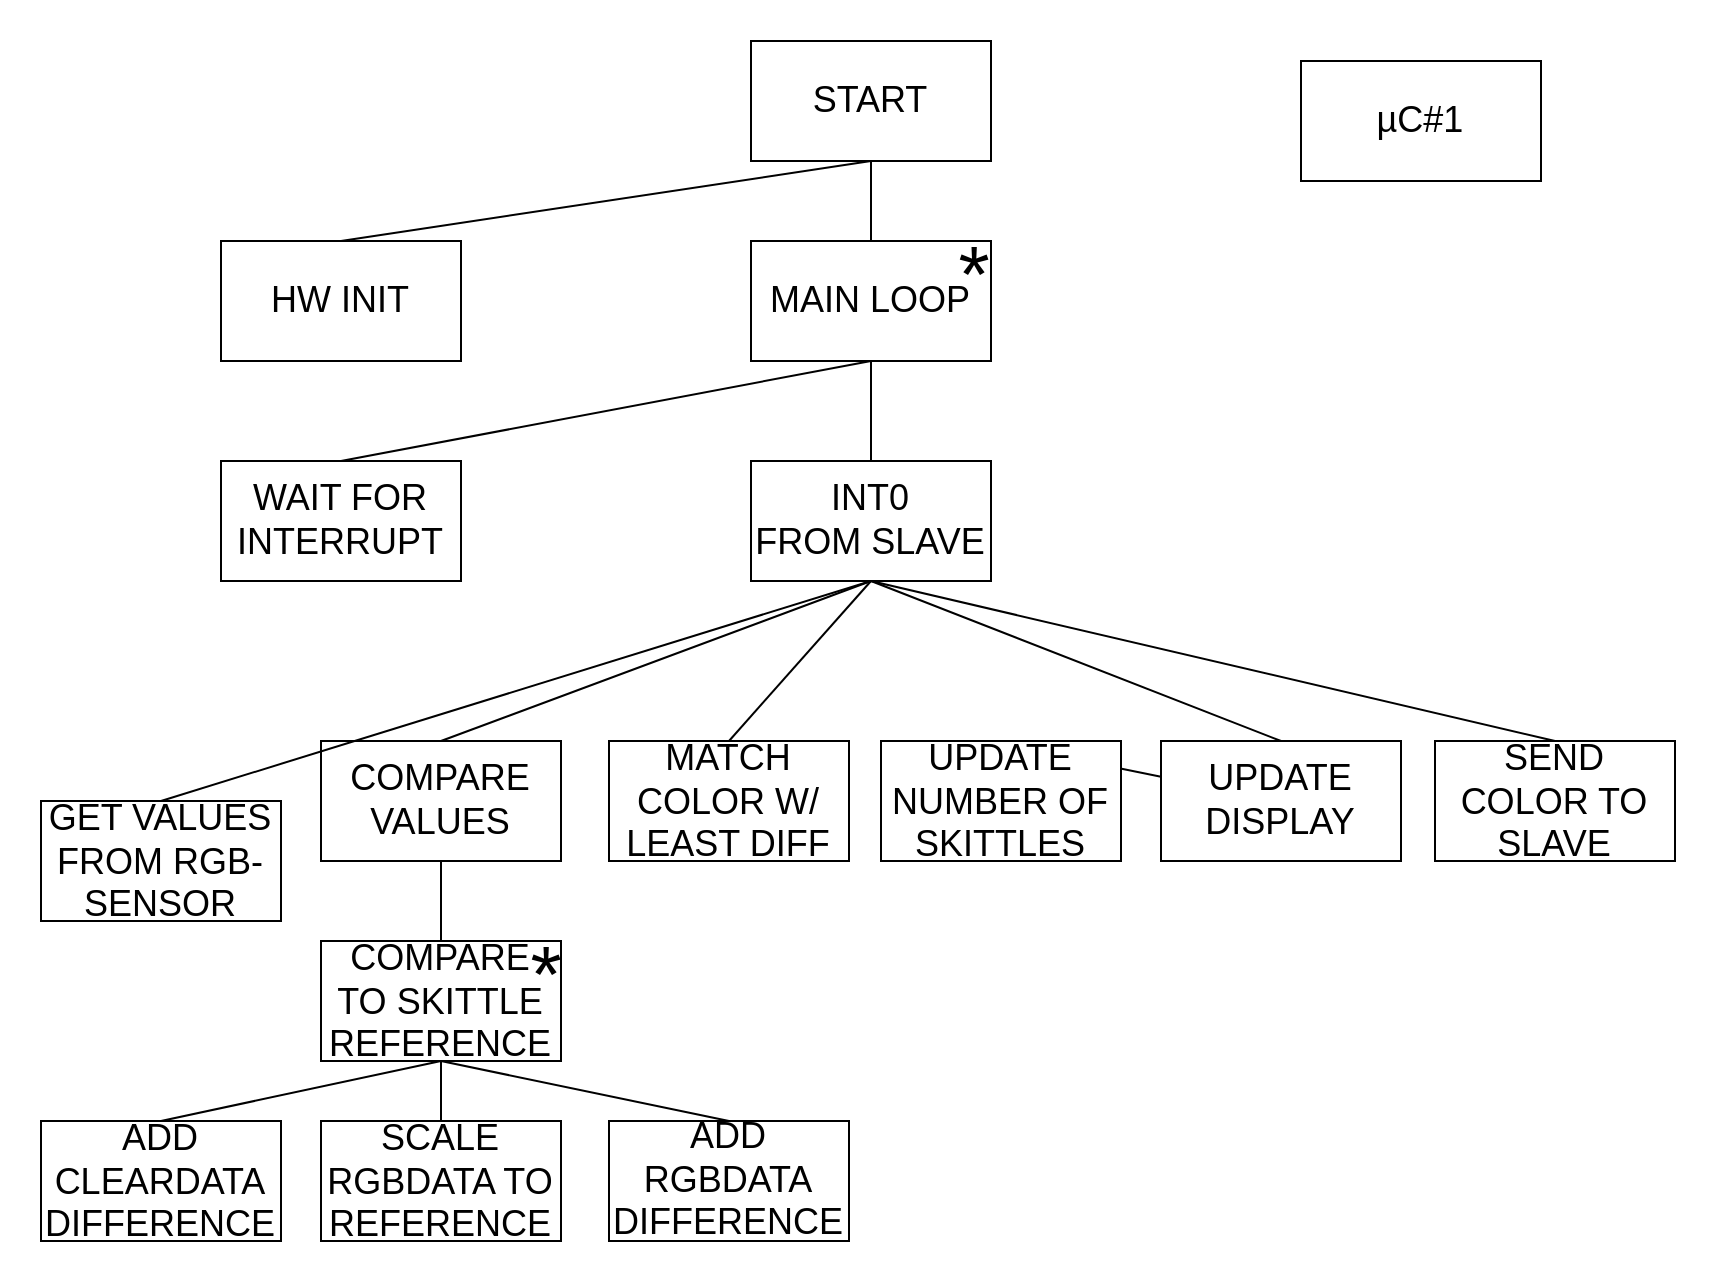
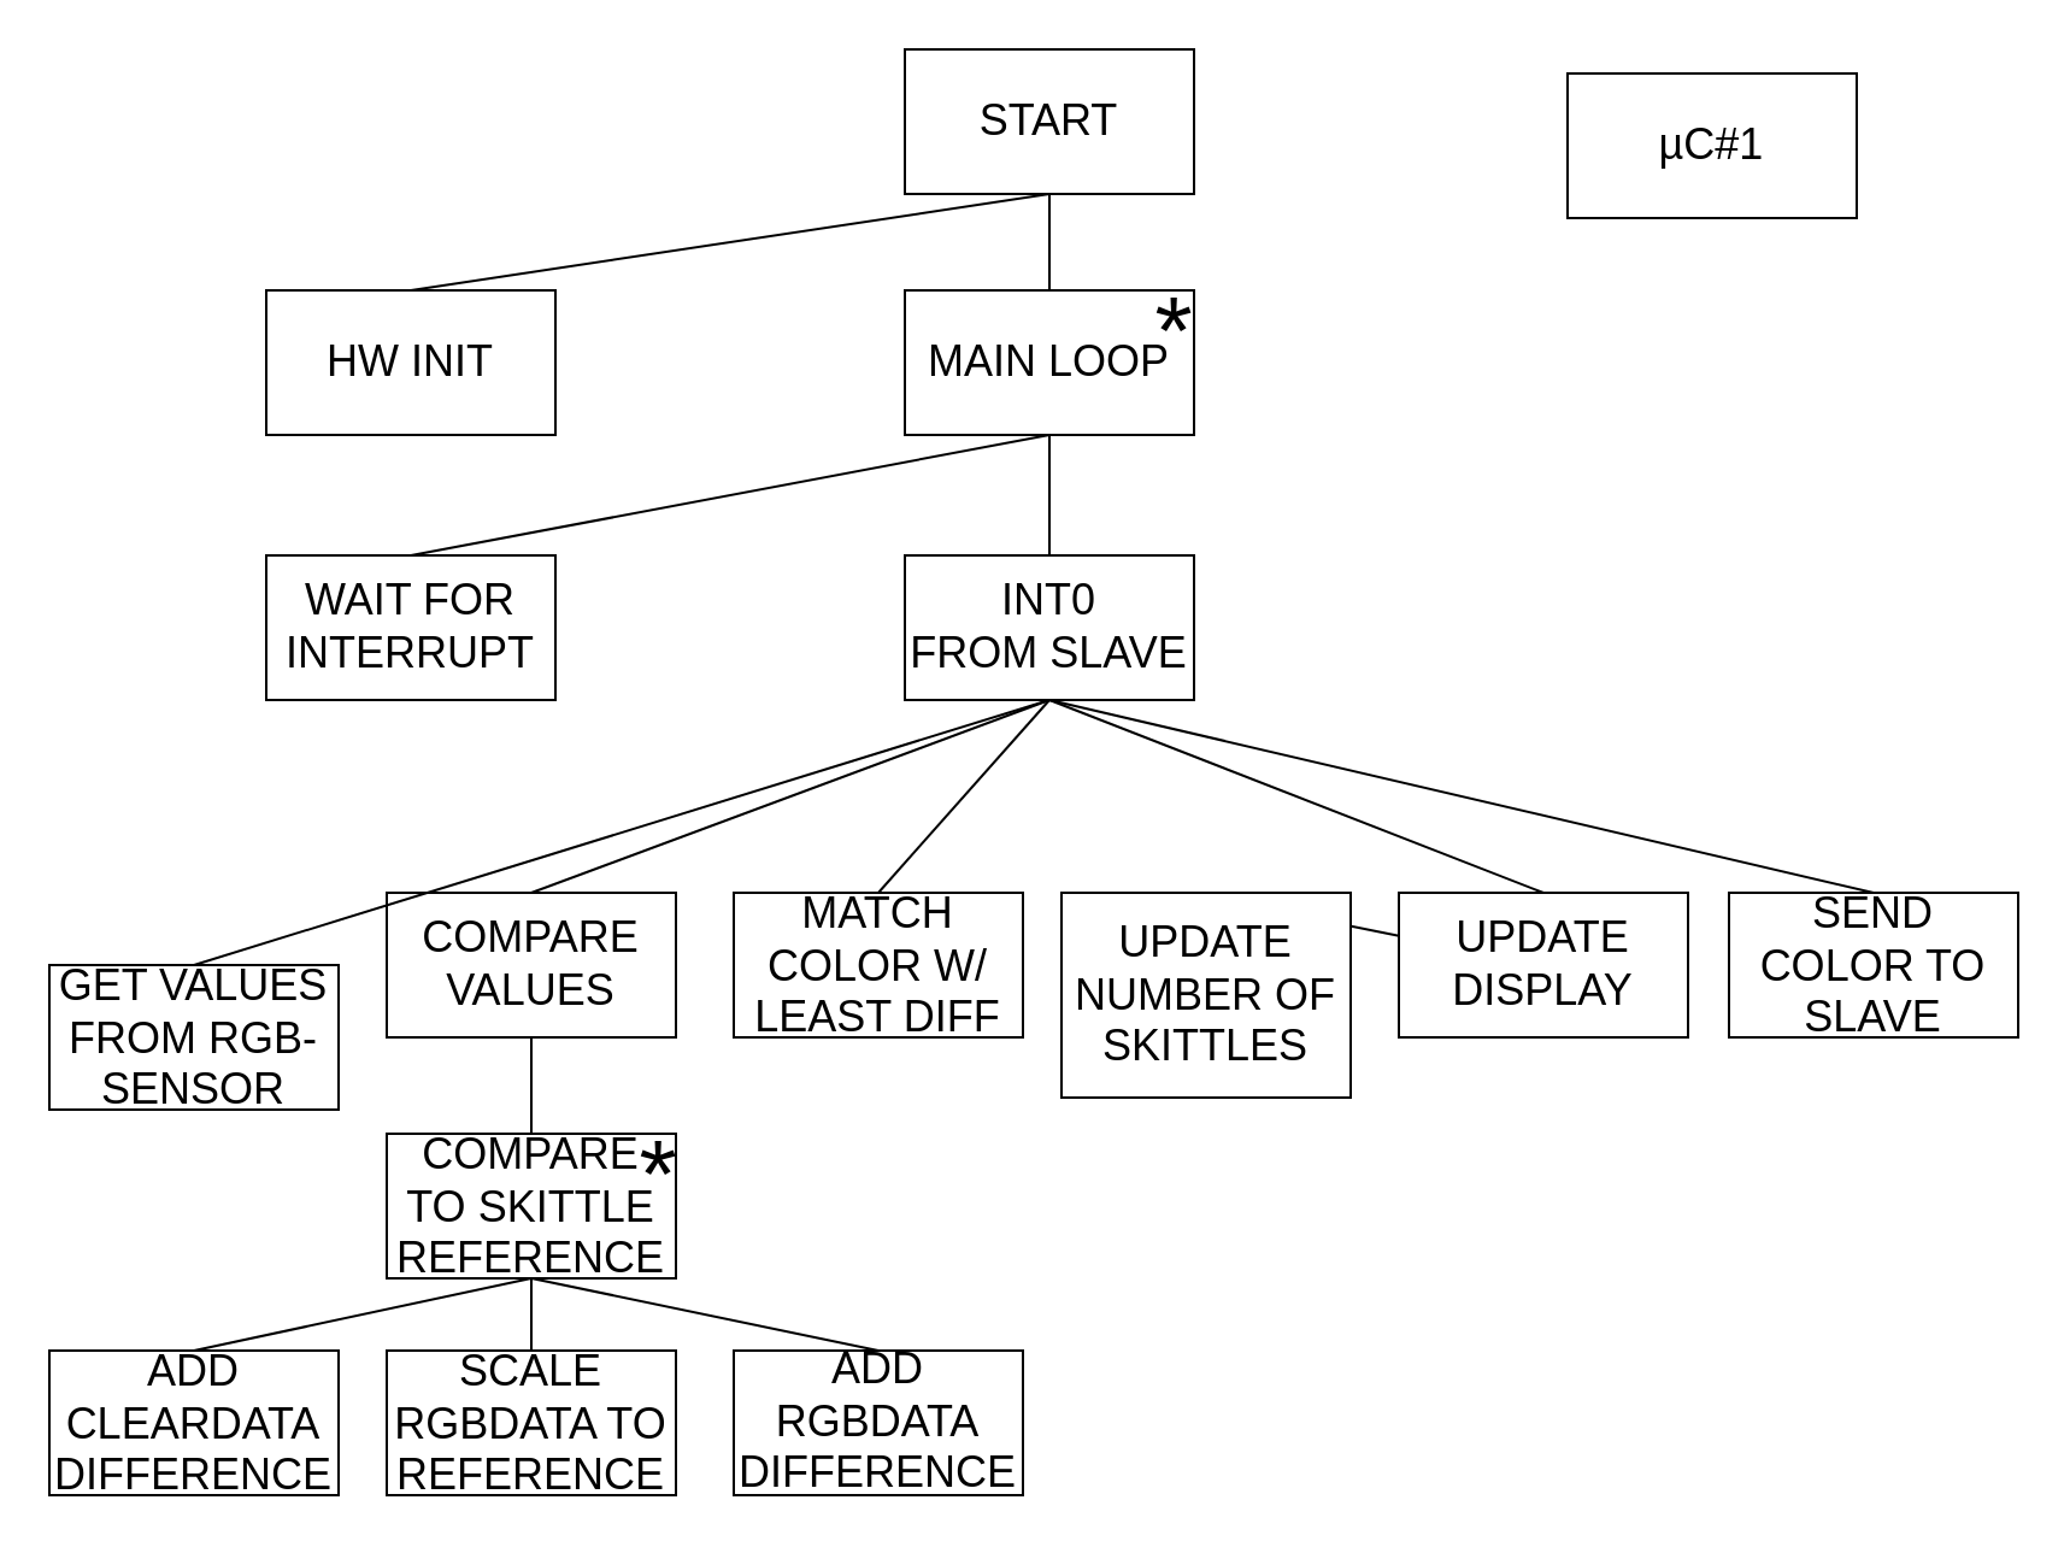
  <mxCell id="0" />
  <mxCell id="1" parent="0" />
  <mxCell id="2" value="&lt;font style=&quot;font-size: 18px&quot;&gt;MAIN LOOP&lt;br&gt;&lt;/font&gt;" style="rounded=0;whiteSpace=wrap;html=1;" parent="1" vertex="1"><mxGeometry x="375" y="120" width="120" height="60" as="geometry" /></mxCell>
  <mxCell id="3" value="&lt;font style=&quot;font-size: 18px&quot;&gt;µC#1&lt;/font&gt;" style="rounded=0;whiteSpace=wrap;html=1;" parent="1" vertex="1"><mxGeometry x="650" y="30" width="120" height="60" as="geometry" /></mxCell>
  <mxCell id="4" value="&lt;font style=&quot;font-size: 18px&quot;&gt;INT0&lt;br&gt;FROM SLAVE&lt;br&gt;&lt;/font&gt;" style="rounded=0;whiteSpace=wrap;html=1;" parent="1" vertex="1"><mxGeometry x="375" y="230" width="120" height="60" as="geometry" /></mxCell>
  <mxCell id="5" value="&lt;font style=&quot;font-size: 18px&quot;&gt;START&lt;br&gt;&lt;/font&gt;" style="rounded=0;whiteSpace=wrap;html=1;" parent="1" vertex="1"><mxGeometry x="375" y="20" width="120" height="60" as="geometry" /></mxCell>
  <mxCell id="6" value="&lt;font style=&quot;font-size: 18px&quot;&gt;GET VALUES FROM RGB-SENSOR&lt;br&gt;&lt;/font&gt;" style="rounded=0;whiteSpace=wrap;html=1;spacingTop=1;" parent="1" vertex="1"><mxGeometry x="20" y="400" width="120" height="60" as="geometry" /></mxCell>
  <mxCell id="7" value="&lt;font style=&quot;font-size: 18px&quot;&gt;HW INIT&lt;br&gt;&lt;/font&gt;" style="rounded=0;whiteSpace=wrap;html=1;" parent="1" vertex="1"><mxGeometry x="110" y="120" width="120" height="60" as="geometry" /></mxCell>
  <mxCell id="8" value="&lt;font style=&quot;font-size: 18px&quot;&gt;COMPARE VALUES&lt;br&gt;&lt;/font&gt;" style="rounded=0;whiteSpace=wrap;html=1;" parent="1" vertex="1"><mxGeometry x="160" y="370" width="120" height="60" as="geometry" /></mxCell>
  <mxCell id="9" value="" style="endArrow=none;html=1;exitX=0.5;exitY=0;exitDx=0;exitDy=0;entryX=0.5;entryY=1;entryDx=0;entryDy=0;" parent="1" source="6" target="4" edge="1"><mxGeometry width="50" height="50" relative="1" as="geometry"><mxPoint x="444" y="435" as="sourcePoint" /><mxPoint x="469" y="295" as="targetPoint" /></mxGeometry></mxCell>
  <mxCell id="10" value="" style="endArrow=none;html=1;exitX=0.5;exitY=0;exitDx=0;exitDy=0;entryX=0.5;entryY=1;entryDx=0;entryDy=0;" parent="1" source="8" target="4" edge="1"><mxGeometry width="50" height="50" relative="1" as="geometry"><mxPoint x="444" y="435" as="sourcePoint" /><mxPoint x="469" y="295" as="targetPoint" /></mxGeometry></mxCell>
  <mxCell id="11" value="&lt;font style=&quot;font-size: 18px&quot;&gt;SCALE RGBDATA TO REFERENCE&lt;br&gt;&lt;/font&gt;" style="rounded=0;whiteSpace=wrap;html=1;spacingTop=1;" parent="1" vertex="1"><mxGeometry x="160" y="560" width="120" height="60" as="geometry" /></mxCell>
  <mxCell id="12" value="&lt;font style=&quot;font-size: 18px&quot;&gt;COMPARE TO SKITTLE REFERENCE&lt;br&gt;&lt;/font&gt;" style="rounded=0;whiteSpace=wrap;html=1;spacingTop=1;" parent="1" vertex="1"><mxGeometry x="160" y="470" width="120" height="60" as="geometry" /></mxCell>
  <mxCell id="13" value="&lt;font style=&quot;font-size: 40px&quot;&gt;*&lt;/font&gt;" style="text;html=1;strokeColor=none;fillColor=none;align=center;verticalAlign=middle;whiteSpace=wrap;rounded=0;" parent="1" vertex="1"><mxGeometry x="253" y="476" width="40" height="20" as="geometry" /></mxCell>
  <mxCell id="14" value="" style="endArrow=none;html=1;exitX=0.5;exitY=0;exitDx=0;exitDy=0;entryX=0.5;entryY=1;entryDx=0;entryDy=0;" parent="1" source="12" target="8" edge="1"><mxGeometry width="50" height="50" relative="1" as="geometry"><mxPoint x="487" y="430" as="sourcePoint" /><mxPoint x="537" y="380" as="targetPoint" /></mxGeometry></mxCell>
  <mxCell id="15" value="&lt;font style=&quot;font-size: 18px&quot;&gt;ADD RGBDATA DIFFERENCE&lt;br&gt;&lt;/font&gt;" style="rounded=0;whiteSpace=wrap;html=1;" parent="1" vertex="1"><mxGeometry x="304" y="560" width="120" height="60" as="geometry" /></mxCell>
  <mxCell id="16" value="" style="endArrow=none;html=1;exitX=0.5;exitY=0;exitDx=0;exitDy=0;entryX=0.5;entryY=1;entryDx=0;entryDy=0;" parent="1" source="11" target="12" edge="1"><mxGeometry width="50" height="50" relative="1" as="geometry"><mxPoint x="487" y="430" as="sourcePoint" /><mxPoint x="537" y="380" as="targetPoint" /></mxGeometry></mxCell>
  <mxCell id="17" value="" style="endArrow=none;html=1;exitX=0.5;exitY=0;exitDx=0;exitDy=0;entryX=0.5;entryY=1;entryDx=0;entryDy=0;" parent="1" source="15" target="12" edge="1"><mxGeometry width="50" height="50" relative="1" as="geometry"><mxPoint x="487" y="430" as="sourcePoint" /><mxPoint x="360" y="540" as="targetPoint" /></mxGeometry></mxCell>
  <mxCell id="18" value="&lt;font style=&quot;font-size: 18px&quot;&gt;MATCH COLOR W/ LEAST DIFF&lt;br&gt;&lt;/font&gt;" style="rounded=0;whiteSpace=wrap;html=1;spacingTop=1;" parent="1" vertex="1"><mxGeometry x="304" y="370" width="120" height="60" as="geometry" /></mxCell>
  <mxCell id="19" value="&lt;font style=&quot;font-size: 18px&quot;&gt;SEND COLOR TO SLAVE&lt;br&gt;&lt;/font&gt;" style="rounded=0;whiteSpace=wrap;html=1;spacingTop=1;" parent="1" vertex="1"><mxGeometry x="717" y="370" width="120" height="60" as="geometry" /></mxCell>
  <mxCell id="20" value="&lt;font style=&quot;font-size: 18px&quot;&gt;UPDATE DISPLAY&lt;br&gt;&lt;/font&gt;" style="rounded=0;whiteSpace=wrap;html=1;" parent="1" vertex="1"><mxGeometry x="580" y="370" width="120" height="60" as="geometry" /></mxCell>
  <mxCell id="21" value="" style="endArrow=none;html=1;exitX=0.5;exitY=0;exitDx=0;exitDy=0;entryX=0.5;entryY=1;entryDx=0;entryDy=0;" parent="1" source="18" target="4" edge="1"><mxGeometry width="50" height="50" relative="1" as="geometry"><mxPoint x="444" y="435" as="sourcePoint" /><mxPoint x="469" y="295" as="targetPoint" /></mxGeometry></mxCell>
  <mxCell id="22" value="" style="endArrow=none;html=1;exitX=0.5;exitY=0;exitDx=0;exitDy=0;entryX=0.5;entryY=1;entryDx=0;entryDy=0;" parent="1" source="20" target="4" edge="1"><mxGeometry width="50" height="50" relative="1" as="geometry"><mxPoint x="444" y="435" as="sourcePoint" /><mxPoint x="440" y="260" as="targetPoint" /></mxGeometry></mxCell>
  <mxCell id="23" value="" style="endArrow=none;html=1;exitX=0.5;exitY=0;exitDx=0;exitDy=0;entryX=0.5;entryY=1;entryDx=0;entryDy=0;" parent="1" source="19" target="4" edge="1"><mxGeometry width="50" height="50" relative="1" as="geometry"><mxPoint x="444" y="435" as="sourcePoint" /><mxPoint x="464" y="295" as="targetPoint" /></mxGeometry></mxCell>
  <mxCell id="24" value="" style="endArrow=none;html=1;entryX=0.5;entryY=1;entryDx=0;entryDy=0;exitX=0.5;exitY=0;exitDx=0;exitDy=0;" parent="1" source="7" target="5" edge="1"><mxGeometry width="50" height="50" relative="1" as="geometry"><mxPoint x="410" y="380" as="sourcePoint" /><mxPoint x="460" y="330" as="targetPoint" /></mxGeometry></mxCell>
  <mxCell id="25" value="&lt;font style=&quot;font-size: 18px&quot;&gt;WAIT FOR INTERRUPT&lt;br&gt;&lt;/font&gt;" style="rounded=0;whiteSpace=wrap;html=1;" parent="1" vertex="1"><mxGeometry x="110" y="230" width="120" height="60" as="geometry" /></mxCell>
  <mxCell id="26" value="&lt;font style=&quot;font-size: 40px&quot;&gt;*&lt;/font&gt;" style="text;html=1;strokeColor=none;fillColor=none;align=center;verticalAlign=middle;whiteSpace=wrap;rounded=0;" parent="1" vertex="1"><mxGeometry x="467" y="126" width="40" height="20" as="geometry" /></mxCell>
  <mxCell id="27" value="" style="endArrow=none;html=1;exitX=0.44;exitY=0.003;exitDx=0;exitDy=0;exitPerimeter=0;" parent="1" source="31" target="20" edge="1"><mxGeometry width="50" height="50" relative="1" as="geometry"><mxPoint x="450" y="340" as="sourcePoint" /><mxPoint x="537" y="280" as="targetPoint" /></mxGeometry></mxCell>
  <mxCell id="28" value="" style="endArrow=none;html=1;exitX=0.5;exitY=0;exitDx=0;exitDy=0;entryX=0.5;entryY=1;entryDx=0;entryDy=0;" parent="1" source="4" target="2" edge="1"><mxGeometry width="50" height="50" relative="1" as="geometry"><mxPoint x="330" y="270" as="sourcePoint" /><mxPoint x="500" y="140" as="targetPoint" /></mxGeometry></mxCell>
  <mxCell id="29" value="" style="endArrow=none;html=1;exitX=0.5;exitY=0;exitDx=0;exitDy=0;entryX=0.5;entryY=1;entryDx=0;entryDy=0;" parent="1" source="25" target="2" edge="1"><mxGeometry width="50" height="50" relative="1" as="geometry"><mxPoint x="510" y="90" as="sourcePoint" /><mxPoint x="510" y="50" as="targetPoint" /></mxGeometry></mxCell>
  <mxCell id="30" value="" style="endArrow=none;html=1;exitX=0.5;exitY=0;exitDx=0;exitDy=0;entryX=0.5;entryY=1;entryDx=0;entryDy=0;" parent="1" source="2" target="5" edge="1"><mxGeometry width="50" height="50" relative="1" as="geometry"><mxPoint x="400" y="370" as="sourcePoint" /><mxPoint x="450" y="320" as="targetPoint" /></mxGeometry></mxCell>
- <mxCell id="31" value="&lt;font style=&quot;font-size: 18px&quot;&gt;UPDATE NUMBER OF SKITTLES&lt;br&gt;&lt;/font&gt;" style="rounded=0;whiteSpace=wrap;html=1;spacingTop=1;" parent="1" vertex="1"><mxGeometry x="440" y="370" width="120" height="60" as="geometry" /></mxCell>
+ <mxCell id="31" value="&lt;font style=&quot;font-size: 18px&quot;&gt;UPDATE NUMBER OF SKITTLES&lt;br&gt;&lt;/font&gt;" style="rounded=0;whiteSpace=wrap;html=1;spacingTop=1;" parent="1" vertex="1"><mxGeometry x="440" y="370" width="120" height="85" as="geometry" /></mxCell>
  <mxCell id="32" value="&lt;font style=&quot;font-size: 18px&quot;&gt;ADD CLEARDATA DIFFERENCE&lt;br&gt;&lt;/font&gt;" style="rounded=0;whiteSpace=wrap;html=1;spacingTop=1;" vertex="1" parent="1"><mxGeometry x="20" y="560" width="120" height="60" as="geometry" /></mxCell>
  <mxCell id="33" value="" style="endArrow=none;html=1;exitX=0.5;exitY=0;exitDx=0;exitDy=0;entryX=0.5;entryY=1;entryDx=0;entryDy=0;" edge="1" parent="1" source="32" target="12"><mxGeometry width="50" height="50" relative="1" as="geometry"><mxPoint x="400" y="420" as="sourcePoint" /><mxPoint x="450" y="370" as="targetPoint" /></mxGeometry></mxCell>
